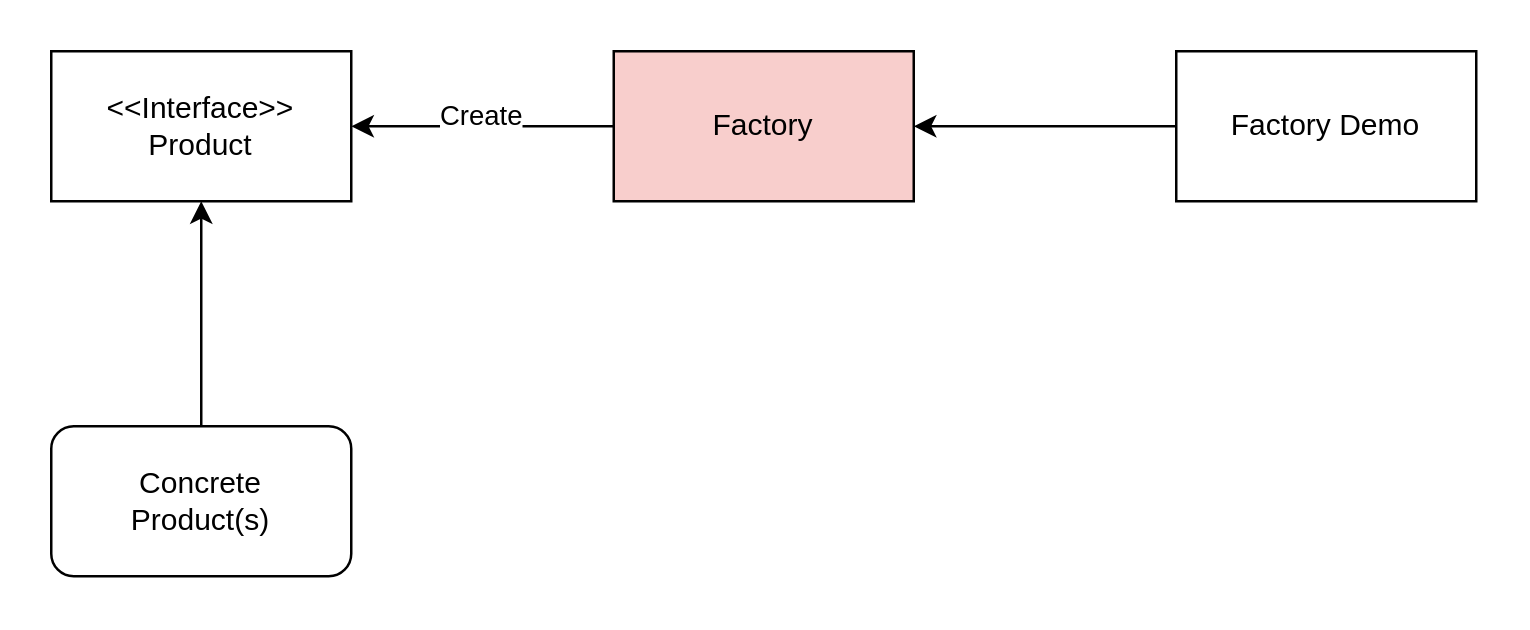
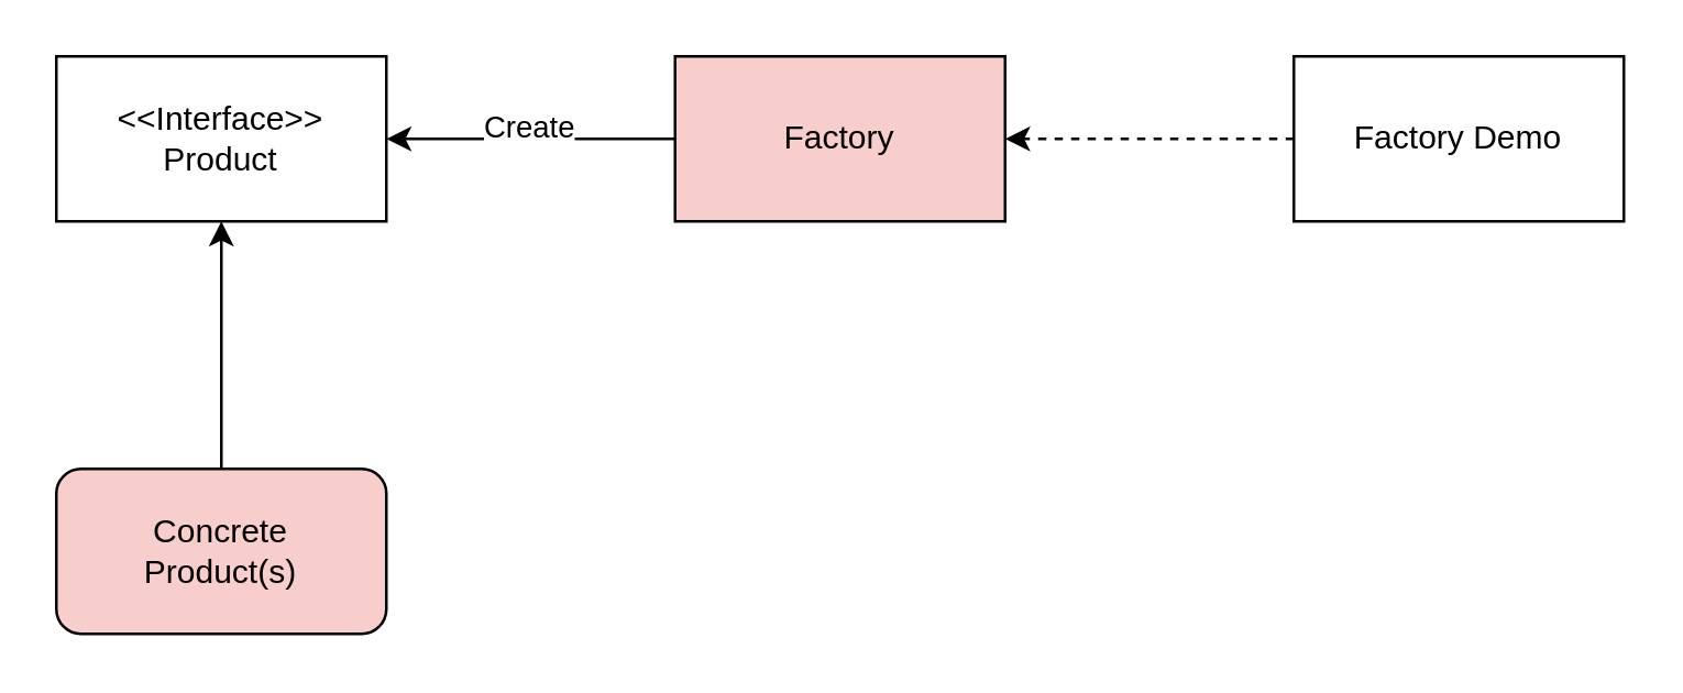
  <mxCell id="0" />
  <mxCell id="1" parent="0" />
  <mxCell id="2" value="&amp;lt;&amp;lt;Interface&amp;gt;&amp;gt;&lt;div&gt;Product&lt;/div&gt;" style="rounded=0;whiteSpace=wrap;html=1;" vertex="1" parent="1"><mxGeometry x="20" y="20" width="120" height="60" as="geometry" /></mxCell>
- <mxCell id="3" value="Concrete&lt;div&gt;Product(s)&lt;/div&gt;" style="rounded=1;whiteSpace=wrap;html=1;" vertex="1" parent="1"><mxGeometry x="20" y="170" width="120" height="60" as="geometry" /></mxCell>
+ <mxCell id="3" value="Concrete&lt;div&gt;Product(s)&lt;/div&gt;" style="rounded=1;whiteSpace=wrap;html=1;fillColor=#f8cecc;" vertex="1" parent="1"><mxGeometry x="20" y="170" width="120" height="60" as="geometry" /></mxCell>
  <mxCell id="4" value="" style="endArrow=classic;html=1;rounded=0;entryX=0.5;entryY=1;entryDx=0;entryDy=0;" edge="1" parent="1" target="2"><mxGeometry width="50" height="50" relative="1" as="geometry"><mxPoint x="80" y="170" as="sourcePoint" /><mxPoint x="80" y="100" as="targetPoint" /></mxGeometry></mxCell>
  <mxCell id="5" style="edgeStyle=orthogonalEdgeStyle;rounded=0;orthogonalLoop=1;jettySize=auto;html=1;entryX=1;entryY=0.5;entryDx=0;entryDy=0;" edge="1" parent="1" source="7" target="2"><mxGeometry relative="1" as="geometry" /></mxCell>
  <mxCell id="6" value="Create" style="edgeLabel;html=1;align=center;verticalAlign=middle;resizable=0;points=[];" vertex="1" connectable="0" parent="5"><mxGeometry x="0.029" y="-5" relative="1" as="geometry"><mxPoint as="offset" /></mxGeometry></mxCell>
  <mxCell id="7" value="Factory" style="rounded=0;whiteSpace=wrap;html=1;fillColor=#f8cecc;" vertex="1" parent="1"><mxGeometry x="245" y="20" width="120" height="60" as="geometry" /></mxCell>
- <mxCell id="8" value="" style="edgeStyle=orthogonalEdgeStyle;rounded=0;orthogonalLoop=1;jettySize=auto;html=1;" edge="1" parent="1" source="9" target="7"><mxGeometry relative="1" as="geometry" /></mxCell>
+ <mxCell id="8" value="" style="edgeStyle=orthogonalEdgeStyle;rounded=0;orthogonalLoop=1;jettySize=auto;html=1;dashed=1;" edge="1" parent="1" source="9" target="7"><mxGeometry relative="1" as="geometry" /></mxCell>
  <mxCell id="9" value="Factory Demo" style="rounded=0;whiteSpace=wrap;html=1;" vertex="1" parent="1"><mxGeometry x="470" y="20" width="120" height="60" as="geometry" /></mxCell>
